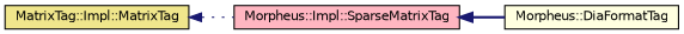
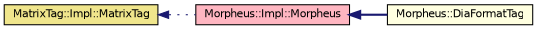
  digraph {
    rankdir=LR
    node [color=black fontname=Helvetica fontsize=10 shape=record style=filled]
    edge [color=midnightblue dir=back fontname=Helvetica fontsize=10 labelfontname=Helvetica labelfontsize=10]
    n1 [fillcolor=lightyellow fontcolor=black height=0.2 label="Morpheus::DiaFormatTag" width=0.4]
-   n2 [fillcolor=lightpink height=0.2 label="Morpheus::Impl::SparseMatrixTag" width=0.4]
+   n2 [fillcolor=lightpink height=0.2 label="Morpheus::Impl::Morpheus" width=0.4]
    n3 [fillcolor=khaki height=0.2 label="MatrixTag::Impl::MatrixTag" width=0.4]
    n2 -> n1 [style=bold]
    n3 -> n2 [style=dotted]
  }
